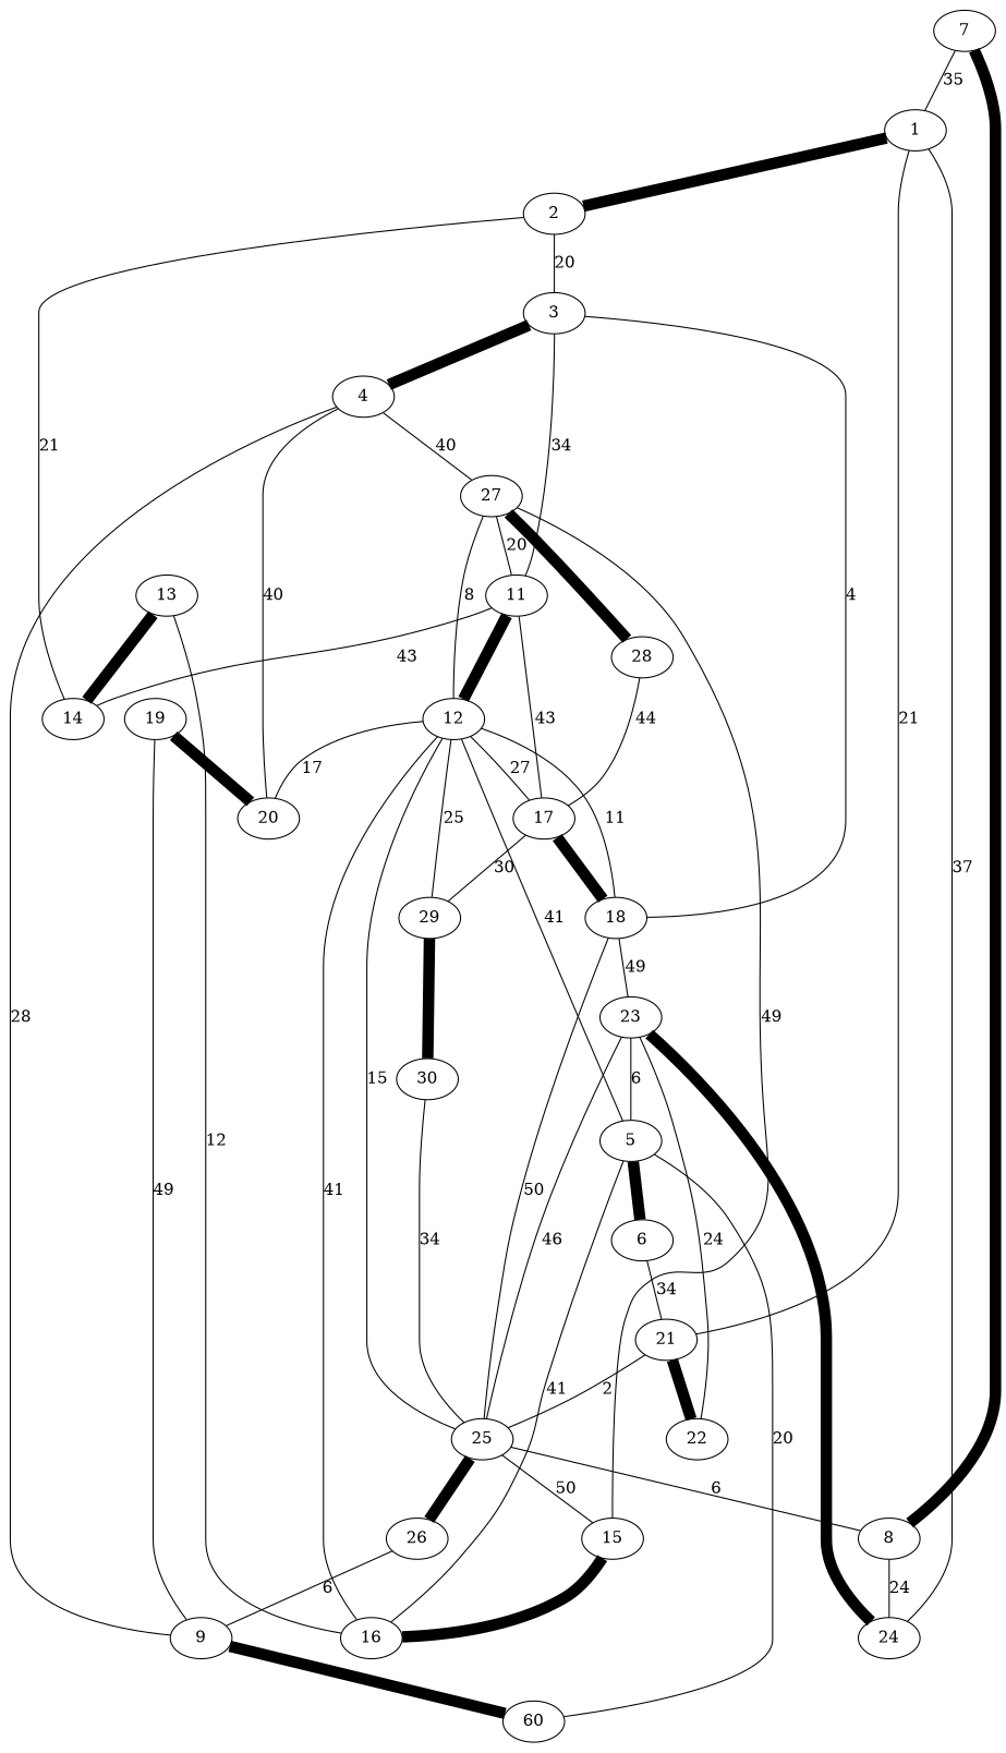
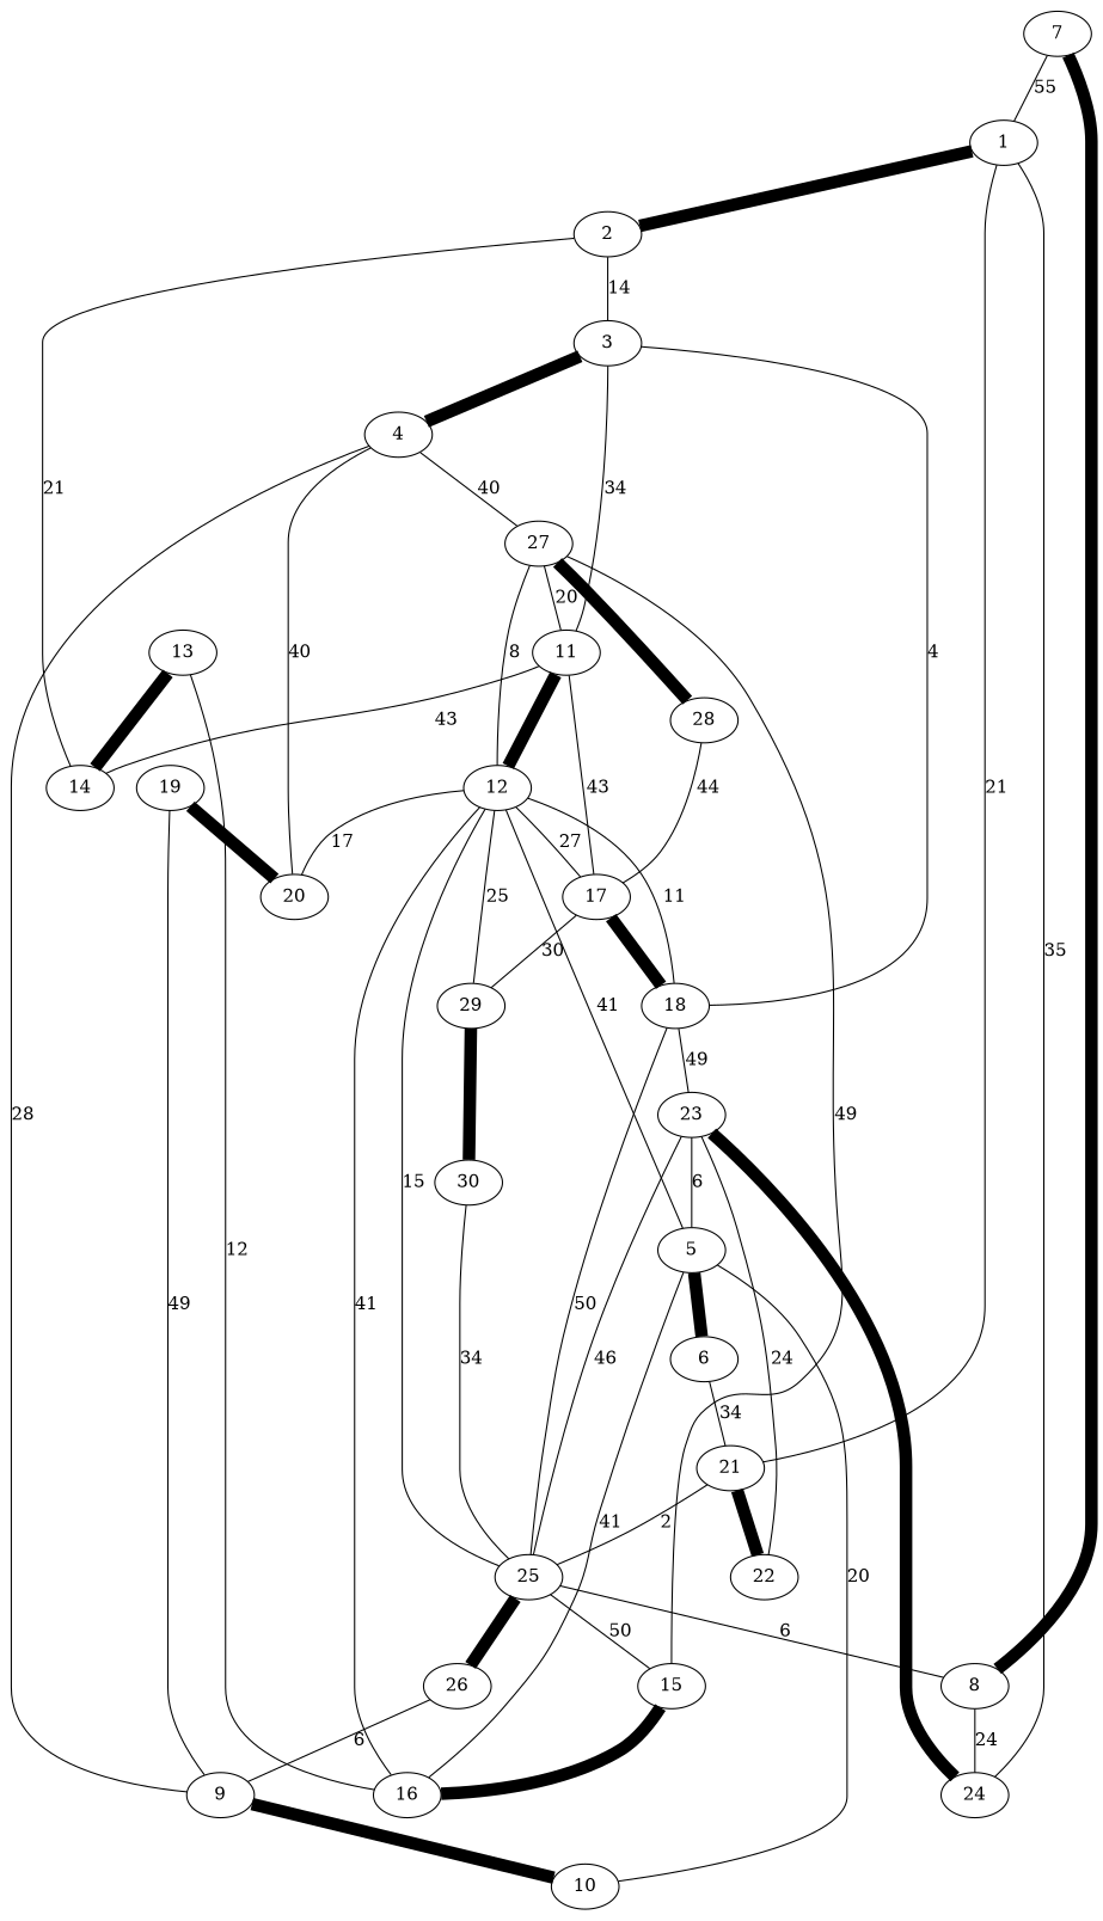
  graph {
    1
    2
    21
    3
    22
    25
    4
    18
    23
    12
    8
    15
    26
    27
    11
    28
    5
    24
    17
    14
    6
    16
    20
    29
    7
    9
-   10 [label=60]
+   10
    30
    13
    19
    1 -- 2 [penwidth=10]
    1 -- 21 [label=21]
-   2 -- 3 [label=20]
+   2 -- 3 [label=14]
    21 -- 22 [penwidth=10]
    21 -- 25 [label=2]
    3 -- 4 [penwidth=10]
    3 -- 18 [label=4]
    22 -- 23 [label=24]
    25 -- 18 [label=50]
    25 -- 23 [label=46]
    25 -- 12 [label=15]
    25 -- 8 [label=6]
    25 -- 15 [label=50]
    25 -- 26 [penwidth=10]
    4 -- 27 [label=40]
    18 -- 23 [label=49]
    23 -- 5 [label=6]
    23 -- 24 [penwidth=10]
    12 -- 18 [label=11]
    12 -- 27 [label=8]
    12 -- 17 [label=27]
    12 -- 20 [label=17]
    8 -- 24 [label=24]
    15 -- 27 [label=49]
    15 -- 16 [penwidth=10]
    26 -- 9 [label=6]
    27 -- 11 [label=20]
    27 -- 28 [penwidth=10]
    11 -- 3 [label=34]
    11 -- 12 [penwidth=10]
    11 -- 17 [label=43]
    11 -- 14 [label=43]
    28 -- 17 [label=44]
    5 -- 12 [label=41]
    5 -- 6 [penwidth=10]
    5 -- 16 [label=41]
-   24 -- 1 [label=37]
+   24 -- 1 [label=35]
    17 -- 18 [penwidth=10]
    17 -- 29 [label=30]
    14 -- 2 [label=21]
    6 -- 21 [label=34]
    16 -- 12 [label=41]
    20 -- 4 [label=40]
    29 -- 12 [label=25]
    29 -- 30 [penwidth=10]
-   7 -- 1 [label=35]
+   7 -- 1 [label=55]
    7 -- 8 [penwidth=10]
    9 -- 4 [label=28]
    9 -- 10 [penwidth=10]
    10 -- 5 [label=20]
    30 -- 25 [label=34]
    13 -- 14 [penwidth=10]
    13 -- 16 [label=12]
    19 -- 20 [penwidth=10]
    19 -- 9 [label=49]
  }
